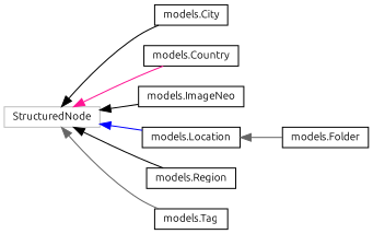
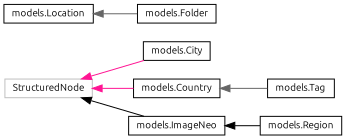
  digraph {
    fontname=Ubuntu
    rankdir=LR
    node [color=black fillcolor=white fontname=Ubuntu fontsize=10 shape=record style=filled]
    edge [color=deeppink dir=back fontname=Ubuntu fontsize=10 labelfontname=Helvetica labelfontsize=10 style=solid]
    n1 [color=grey75 height=0.2 label=StructuredNode width=0.4]
    n2 [height=0.2 label="models.City" width=0.4]
    n3 [height=0.2 label="models.Country" width=0.4]
    n4 [height=0.2 label="models.ImageNeo" width=0.4]
    n5 [height=0.2 label="models.Location" width=0.4]
    n6 [height=0.2 label="models.Region" width=0.4]
    n7 [height=0.2 label="models.Tag" width=0.4]
    n8 [height=0.2 label="models.Folder" width=0.4]
-   n1 -> n2 [color=black]
+   n1 -> n2
    n1 -> n3
    n1 -> n4 [color=black]
-   n1 -> n5 [color=blue]
-   n1 -> n6 [color=black]
-   n1 -> n7 [color=gray40]
+   n4 -> n6 [color=black]
+   n3 -> n7 [color=gray40]
    n5 -> n8 [color=gray40]
  }
